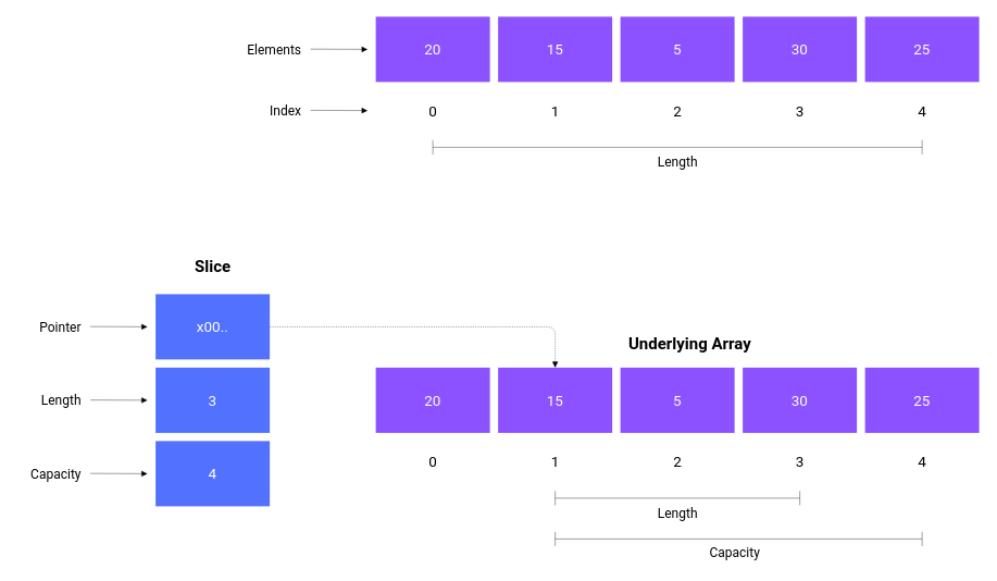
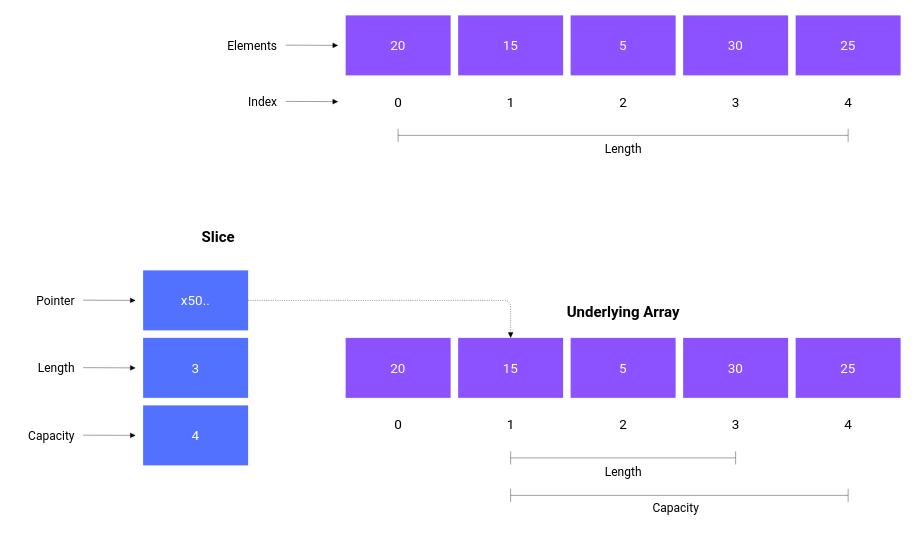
  <mxCell id="0" />
  <mxCell id="1" parent="0" />
  <mxCell id="2" value="&lt;font data-font-src=&quot;https://fonts.googleapis.com/css?family=Roboto&quot; style=&quot;font-size: 18px&quot; color=&quot;#ffffff&quot;&gt;20&lt;/font&gt;" style="rounded=0;whiteSpace=wrap;html=1;fillColor=#8c52ff;strokeColor=none;fontFamily=Roboto;fontSource=https%3A%2F%2Ffonts.googleapis.com%2Fcss%3Ffamily%3DRoboto;" parent="1" vertex="1"><mxGeometry x="460" y="20" width="140" height="80" as="geometry" /></mxCell>
  <mxCell id="3" value="&lt;font data-font-src=&quot;https://fonts.googleapis.com/css?family=Roboto&quot; style=&quot;font-size: 18px&quot; color=&quot;#ffffff&quot;&gt;15&lt;/font&gt;" style="rounded=0;whiteSpace=wrap;html=1;fillColor=#8c52ff;strokeColor=none;fontFamily=Roboto;fontSource=https%3A%2F%2Ffonts.googleapis.com%2Fcss%3Ffamily%3DRoboto;" parent="1" vertex="1"><mxGeometry x="610" y="20" width="140" height="80" as="geometry" /></mxCell>
  <mxCell id="4" value="&lt;font color=&quot;#ffffff&quot;&gt;&lt;span style=&quot;font-size: 18px&quot;&gt;5&lt;/span&gt;&lt;/font&gt;" style="rounded=0;whiteSpace=wrap;html=1;fillColor=#8c52ff;strokeColor=none;fontFamily=Roboto;fontSource=https%3A%2F%2Ffonts.googleapis.com%2Fcss%3Ffamily%3DRoboto;" parent="1" vertex="1"><mxGeometry x="760" y="20" width="140" height="80" as="geometry" /></mxCell>
  <mxCell id="5" value="&lt;font data-font-src=&quot;https://fonts.googleapis.com/css?family=Roboto&quot; style=&quot;font-size: 18px&quot; color=&quot;#ffffff&quot;&gt;30&lt;/font&gt;" style="rounded=0;whiteSpace=wrap;html=1;fillColor=#8c52ff;strokeColor=none;fontFamily=Roboto;fontSource=https%3A%2F%2Ffonts.googleapis.com%2Fcss%3Ffamily%3DRoboto;" parent="1" vertex="1"><mxGeometry x="910" y="20" width="140" height="80" as="geometry" /></mxCell>
  <mxCell id="6" value="&lt;font data-font-src=&quot;https://fonts.googleapis.com/css?family=Roboto&quot; style=&quot;font-size: 18px&quot; color=&quot;#ffffff&quot;&gt;25&lt;/font&gt;" style="rounded=0;whiteSpace=wrap;html=1;fillColor=#8c52ff;strokeColor=none;fontFamily=Roboto;fontSource=https%3A%2F%2Ffonts.googleapis.com%2Fcss%3Ffamily%3DRoboto;" parent="1" vertex="1"><mxGeometry x="1060" y="20" width="140" height="80" as="geometry" /></mxCell>
  <mxCell id="7" value="&lt;font color=&quot;#000000&quot; style=&quot;font-size: 16px;&quot;&gt;Elements&lt;/font&gt;" style="text;html=1;align=right;verticalAlign=middle;resizable=0;points=[];autosize=1;strokeColor=none;fillColor=none;fontSize=16;fontFamily=Roboto;fontColor=#FFFFFF;" parent="1" vertex="1"><mxGeometry x="290" y="50" width="80" height="20" as="geometry" /></mxCell>
  <mxCell id="8" value="&lt;font color=&quot;#000000&quot; style=&quot;font-size: 16px;&quot;&gt;Index&lt;/font&gt;" style="text;html=1;align=right;verticalAlign=middle;resizable=0;points=[];autosize=1;strokeColor=none;fillColor=none;fontSize=16;fontFamily=Roboto;fontColor=#FFFFFF;" parent="1" vertex="1"><mxGeometry x="320" y="125" width="50" height="20" as="geometry" /></mxCell>
  <mxCell id="9" value="&lt;font color=&quot;#000000&quot;&gt;0&lt;/font&gt;" style="text;html=1;align=center;verticalAlign=middle;resizable=0;points=[];autosize=1;strokeColor=none;fillColor=none;fontSize=18;fontFamily=Roboto;fontColor=#FFFFFF;" parent="1" vertex="1"><mxGeometry x="515" y="120" width="30" height="30" as="geometry" /></mxCell>
  <mxCell id="10" value="&lt;font color=&quot;#000000&quot;&gt;1&lt;/font&gt;" style="text;html=1;align=center;verticalAlign=middle;resizable=0;points=[];autosize=1;strokeColor=none;fillColor=none;fontSize=18;fontFamily=Roboto;fontColor=#FFFFFF;" parent="1" vertex="1"><mxGeometry x="665" y="120" width="30" height="30" as="geometry" /></mxCell>
  <mxCell id="11" value="&lt;font color=&quot;#000000&quot;&gt;2&lt;/font&gt;" style="text;html=1;align=center;verticalAlign=middle;resizable=0;points=[];autosize=1;strokeColor=none;fillColor=none;fontSize=18;fontFamily=Roboto;fontColor=#FFFFFF;" parent="1" vertex="1"><mxGeometry x="815" y="120" width="30" height="30" as="geometry" /></mxCell>
  <mxCell id="12" value="&lt;font color=&quot;#000000&quot;&gt;3&lt;/font&gt;" style="text;html=1;align=center;verticalAlign=middle;resizable=0;points=[];autosize=1;strokeColor=none;fillColor=none;fontSize=18;fontFamily=Roboto;fontColor=#FFFFFF;" parent="1" vertex="1"><mxGeometry x="965" y="120" width="30" height="30" as="geometry" /></mxCell>
  <mxCell id="13" value="&lt;font color=&quot;#000000&quot;&gt;4&lt;/font&gt;" style="text;html=1;align=center;verticalAlign=middle;resizable=0;points=[];autosize=1;strokeColor=none;fillColor=none;fontSize=18;fontFamily=Roboto;fontColor=#FFFFFF;" parent="1" vertex="1"><mxGeometry x="1115" y="120" width="30" height="30" as="geometry" /></mxCell>
  <mxCell id="14" value="" style="endArrow=block;html=1;rounded=0;fontFamily=Roboto;fontSource=https%3A%2F%2Ffonts.googleapis.com%2Fcss%3Ffamily%3DRoboto;fontSize=18;fontColor=#000000;strokeWidth=0.5;endFill=1;" parent="1" edge="1"><mxGeometry width="50" height="50" relative="1" as="geometry"><mxPoint x="380" y="134.7" as="sourcePoint" /><mxPoint x="450" y="135" as="targetPoint" /></mxGeometry></mxCell>
  <mxCell id="15" value="" style="endArrow=block;html=1;rounded=0;fontFamily=Roboto;fontSource=https%3A%2F%2Ffonts.googleapis.com%2Fcss%3Ffamily%3DRoboto;fontSize=18;fontColor=#000000;strokeWidth=0.5;endFill=1;" parent="1" edge="1"><mxGeometry width="50" height="50" relative="1" as="geometry"><mxPoint x="380" y="59.7" as="sourcePoint" /><mxPoint x="450" y="60" as="targetPoint" /></mxGeometry></mxCell>
  <mxCell id="16" value="" style="endArrow=baseDash;html=1;rounded=0;fontFamily=Roboto;fontSource=https%3A%2F%2Ffonts.googleapis.com%2Fcss%3Ffamily%3DRoboto;fontSize=18;fontColor=#000000;strokeWidth=0.5;endFill=0;startArrow=baseDash;startFill=0;startSize=16;endSize=16;" parent="1" edge="1"><mxGeometry width="50" height="50" relative="1" as="geometry"><mxPoint x="530" y="180" as="sourcePoint" /><mxPoint x="1130" y="180" as="targetPoint" /></mxGeometry></mxCell>
  <mxCell id="17" value="&lt;font color=&quot;#000000&quot; style=&quot;font-size: 16px;&quot;&gt;Length&lt;/font&gt;" style="text;html=1;align=center;verticalAlign=middle;resizable=0;points=[];autosize=1;strokeColor=none;fillColor=none;fontSize=16;fontFamily=Roboto;fontColor=#FFFFFF;" parent="1" vertex="1"><mxGeometry x="800" y="188" width="60" height="20" as="geometry" /></mxCell>
  <mxCell id="18" value="&lt;font data-font-src=&quot;https://fonts.googleapis.com/css?family=Roboto&quot; style=&quot;font-size: 18px&quot; color=&quot;#ffffff&quot;&gt;20&lt;/font&gt;" style="rounded=0;whiteSpace=wrap;html=1;fillColor=#8c52ff;strokeColor=none;fontFamily=Roboto;fontSource=https%3A%2F%2Ffonts.googleapis.com%2Fcss%3Ffamily%3DRoboto;" parent="1" vertex="1"><mxGeometry x="460" y="450" width="140" height="80" as="geometry" /></mxCell>
  <mxCell id="19" value="&lt;font data-font-src=&quot;https://fonts.googleapis.com/css?family=Roboto&quot; style=&quot;font-size: 18px&quot; color=&quot;#ffffff&quot;&gt;15&lt;/font&gt;" style="rounded=0;whiteSpace=wrap;html=1;fillColor=#8c52ff;strokeColor=none;fontFamily=Roboto;fontSource=https%3A%2F%2Ffonts.googleapis.com%2Fcss%3Ffamily%3DRoboto;" parent="1" vertex="1"><mxGeometry x="610" y="450" width="140" height="80" as="geometry" /></mxCell>
  <mxCell id="20" value="&lt;font color=&quot;#ffffff&quot;&gt;&lt;span style=&quot;font-size: 18px&quot;&gt;5&lt;/span&gt;&lt;/font&gt;" style="rounded=0;whiteSpace=wrap;html=1;fillColor=#8c52ff;strokeColor=none;fontFamily=Roboto;fontSource=https%3A%2F%2Ffonts.googleapis.com%2Fcss%3Ffamily%3DRoboto;" parent="1" vertex="1"><mxGeometry x="760" y="450" width="140" height="80" as="geometry" /></mxCell>
  <mxCell id="21" value="&lt;font data-font-src=&quot;https://fonts.googleapis.com/css?family=Roboto&quot; style=&quot;font-size: 18px&quot; color=&quot;#ffffff&quot;&gt;30&lt;/font&gt;" style="rounded=0;whiteSpace=wrap;html=1;fillColor=#8c52ff;strokeColor=none;fontFamily=Roboto;fontSource=https%3A%2F%2Ffonts.googleapis.com%2Fcss%3Ffamily%3DRoboto;" parent="1" vertex="1"><mxGeometry x="910" y="450" width="140" height="80" as="geometry" /></mxCell>
  <mxCell id="22" value="&lt;font data-font-src=&quot;https://fonts.googleapis.com/css?family=Roboto&quot; style=&quot;font-size: 18px&quot; color=&quot;#ffffff&quot;&gt;25&lt;/font&gt;" style="rounded=0;whiteSpace=wrap;html=1;fillColor=#8c52ff;strokeColor=none;fontFamily=Roboto;fontSource=https%3A%2F%2Ffonts.googleapis.com%2Fcss%3Ffamily%3DRoboto;" parent="1" vertex="1"><mxGeometry x="1060" y="450" width="140" height="80" as="geometry" /></mxCell>
  <mxCell id="23" value="&lt;font color=&quot;#000000&quot; style=&quot;font-size: 16px;&quot;&gt;Pointer&lt;/font&gt;" style="text;html=1;align=right;verticalAlign=middle;resizable=0;points=[];autosize=1;strokeColor=none;fillColor=none;fontSize=16;fontFamily=Roboto;fontColor=#FFFFFF;" parent="1" vertex="1"><mxGeometry x="30" y="390" width="70" height="20" as="geometry" /></mxCell>
  <mxCell id="24" value="&lt;font color=&quot;#000000&quot;&gt;0&lt;/font&gt;" style="text;html=1;align=center;verticalAlign=middle;resizable=0;points=[];autosize=1;strokeColor=none;fillColor=none;fontSize=18;fontFamily=Roboto;fontColor=#FFFFFF;" parent="1" vertex="1"><mxGeometry x="515" y="550" width="30" height="30" as="geometry" /></mxCell>
  <mxCell id="25" value="&lt;font color=&quot;#000000&quot;&gt;1&lt;/font&gt;" style="text;html=1;align=center;verticalAlign=middle;resizable=0;points=[];autosize=1;strokeColor=none;fillColor=none;fontSize=18;fontFamily=Roboto;fontColor=#FFFFFF;" parent="1" vertex="1"><mxGeometry x="665" y="550" width="30" height="30" as="geometry" /></mxCell>
  <mxCell id="26" value="&lt;font color=&quot;#000000&quot;&gt;2&lt;/font&gt;" style="text;html=1;align=center;verticalAlign=middle;resizable=0;points=[];autosize=1;strokeColor=none;fillColor=none;fontSize=18;fontFamily=Roboto;fontColor=#FFFFFF;" parent="1" vertex="1"><mxGeometry x="815" y="550" width="30" height="30" as="geometry" /></mxCell>
  <mxCell id="27" value="&lt;font color=&quot;#000000&quot;&gt;3&lt;/font&gt;" style="text;html=1;align=center;verticalAlign=middle;resizable=0;points=[];autosize=1;strokeColor=none;fillColor=none;fontSize=18;fontFamily=Roboto;fontColor=#FFFFFF;" parent="1" vertex="1"><mxGeometry x="965" y="550" width="30" height="30" as="geometry" /></mxCell>
  <mxCell id="28" value="&lt;font color=&quot;#000000&quot;&gt;4&lt;/font&gt;" style="text;html=1;align=center;verticalAlign=middle;resizable=0;points=[];autosize=1;strokeColor=none;fillColor=none;fontSize=18;fontFamily=Roboto;fontColor=#FFFFFF;" parent="1" vertex="1"><mxGeometry x="1115" y="550" width="30" height="30" as="geometry" /></mxCell>
  <mxCell id="29" value="" style="endArrow=block;html=1;fontFamily=Roboto;fontSource=https%3A%2F%2Ffonts.googleapis.com%2Fcss%3Ffamily%3DRoboto;fontSize=18;fontColor=#000000;strokeWidth=0.5;endFill=1;exitX=1;exitY=0.5;exitDx=0;exitDy=0;entryX=0.5;entryY=0;entryDx=0;entryDy=0;rounded=1;dashed=1;" parent="1" source="37" target="19" edge="1"><mxGeometry width="50" height="50" relative="1" as="geometry"><mxPoint x="220" y="319.7" as="sourcePoint" /><mxPoint x="430" y="270" as="targetPoint" /><Array as="points"><mxPoint x="680" y="400" /></Array></mxGeometry></mxCell>
  <mxCell id="30" value="" style="endArrow=block;html=1;rounded=0;fontFamily=Roboto;fontSource=https%3A%2F%2Ffonts.googleapis.com%2Fcss%3Ffamily%3DRoboto;fontSize=18;fontColor=#000000;strokeWidth=0.5;endFill=1;" parent="1" edge="1"><mxGeometry width="50" height="50" relative="1" as="geometry"><mxPoint x="110" y="399.7" as="sourcePoint" /><mxPoint x="180" y="400" as="targetPoint" /></mxGeometry></mxCell>
  <mxCell id="31" value="" style="endArrow=baseDash;html=1;rounded=0;fontFamily=Roboto;fontSource=https%3A%2F%2Ffonts.googleapis.com%2Fcss%3Ffamily%3DRoboto;fontSize=18;fontColor=#000000;strokeWidth=0.5;endFill=0;startArrow=baseDash;startFill=0;startSize=16;endSize=16;" parent="1" edge="1"><mxGeometry width="50" height="50" relative="1" as="geometry"><mxPoint x="680" y="610" as="sourcePoint" /><mxPoint x="980" y="610" as="targetPoint" /></mxGeometry></mxCell>
  <mxCell id="32" value="&lt;font color=&quot;#000000&quot; style=&quot;font-size: 16px&quot;&gt;Length&lt;/font&gt;" style="text;html=1;align=center;verticalAlign=middle;resizable=0;points=[];autosize=1;strokeColor=none;fillColor=none;fontSize=18;fontFamily=Roboto;fontColor=#FFFFFF;" parent="1" vertex="1"><mxGeometry x="800" y="612" width="60" height="30" as="geometry" /></mxCell>
- <mxCell id="33" value="&lt;font color=&quot;#000000&quot; style=&quot;font-size: 20px;&quot;&gt;Underlying Array&lt;/font&gt;" style="text;html=1;align=center;verticalAlign=middle;resizable=0;points=[];autosize=1;strokeColor=none;fillColor=none;fontSize=20;fontFamily=Roboto;fontColor=#FFFFFF;fontStyle=1" parent="1" vertex="1"><mxGeometry x="765" y="405" width="160" height="30" as="geometry" /></mxCell>
+ <mxCell id="33" value="&lt;font color=&quot;#000000&quot; style=&quot;font-size: 20px;&quot;&gt;Underlying Array&lt;/font&gt;" style="text;html=1;align=center;verticalAlign=middle;resizable=0;points=[];autosize=1;strokeColor=none;fillColor=none;fontSize=20;fontFamily=Roboto;fontColor=#FFFFFF;fontStyle=1" parent="1" vertex="1"><mxGeometry x="750" y="400" width="160" height="30" as="geometry" /></mxCell>
  <mxCell id="34" value="" style="endArrow=baseDash;html=1;rounded=0;fontFamily=Roboto;fontSource=https%3A%2F%2Ffonts.googleapis.com%2Fcss%3Ffamily%3DRoboto;fontSize=18;fontColor=#000000;strokeWidth=0.5;endFill=0;startArrow=baseDash;startFill=0;startSize=16;endSize=16;" parent="1" edge="1"><mxGeometry width="50" height="50" relative="1" as="geometry"><mxPoint x="680" y="660" as="sourcePoint" /><mxPoint x="1130" y="660" as="targetPoint" /></mxGeometry></mxCell>
  <mxCell id="35" value="&lt;font color=&quot;#000000&quot; style=&quot;font-size: 16px&quot;&gt;Capacity&lt;/font&gt;" style="text;html=1;align=center;verticalAlign=middle;resizable=0;points=[];autosize=1;strokeColor=none;fillColor=none;fontSize=18;fontFamily=Roboto;fontColor=#FFFFFF;" parent="1" vertex="1"><mxGeometry x="860" y="660" width="80" height="30" as="geometry" /></mxCell>
  <mxCell id="36" value="&lt;font data-font-src=&quot;https://fonts.googleapis.com/css?family=Roboto&quot; style=&quot;font-size: 18px&quot; color=&quot;#ffffff&quot;&gt;3&lt;/font&gt;" style="rounded=0;whiteSpace=wrap;html=1;fillColor=#5271ff;strokeColor=none;fontFamily=Roboto;fontSource=https%3A%2F%2Ffonts.googleapis.com%2Fcss%3Ffamily%3DRoboto;" parent="1" vertex="1"><mxGeometry x="190" y="450" width="140" height="80" as="geometry" /></mxCell>
- <mxCell id="37" value="&lt;font data-font-src=&quot;https://fonts.googleapis.com/css?family=Roboto&quot; style=&quot;font-size: 18px&quot; color=&quot;#ffffff&quot;&gt;x00..&lt;/font&gt;" style="rounded=0;whiteSpace=wrap;html=1;fillColor=#5271ff;strokeColor=none;fontFamily=Roboto;fontSource=https%3A%2F%2Ffonts.googleapis.com%2Fcss%3Ffamily%3DRoboto;" parent="1" vertex="1"><mxGeometry x="190" y="360" width="140" height="80" as="geometry" /></mxCell>
+ <mxCell id="37" value="&lt;font data-font-src=&quot;https://fonts.googleapis.com/css?family=Roboto&quot; style=&quot;font-size: 18px&quot; color=&quot;#ffffff&quot;&gt;x50..&lt;/font&gt;" style="rounded=0;whiteSpace=wrap;html=1;fillColor=#5271ff;strokeColor=none;fontFamily=Roboto;fontSource=https%3A%2F%2Ffonts.googleapis.com%2Fcss%3Ffamily%3DRoboto;" parent="1" vertex="1"><mxGeometry x="190" y="360" width="140" height="80" as="geometry" /></mxCell>
  <mxCell id="38" value="&lt;font data-font-src=&quot;https://fonts.googleapis.com/css?family=Roboto&quot; style=&quot;font-size: 18px&quot; color=&quot;#ffffff&quot;&gt;4&lt;/font&gt;" style="rounded=0;whiteSpace=wrap;html=1;fillColor=#5271ff;strokeColor=none;fontFamily=Roboto;fontSource=https%3A%2F%2Ffonts.googleapis.com%2Fcss%3Ffamily%3DRoboto;" parent="1" vertex="1"><mxGeometry x="190" y="540" width="140" height="80" as="geometry" /></mxCell>
  <mxCell id="39" value="&lt;font color=&quot;#000000&quot; style=&quot;font-size: 16px;&quot;&gt;Length&lt;/font&gt;" style="text;html=1;align=right;verticalAlign=middle;resizable=0;points=[];autosize=1;strokeColor=none;fillColor=none;fontSize=16;fontFamily=Roboto;fontColor=#FFFFFF;" parent="1" vertex="1"><mxGeometry x="40" y="480" width="60" height="20" as="geometry" /></mxCell>
  <mxCell id="40" value="" style="endArrow=block;html=1;rounded=0;fontFamily=Roboto;fontSource=https%3A%2F%2Ffonts.googleapis.com%2Fcss%3Ffamily%3DRoboto;fontSize=18;fontColor=#000000;strokeWidth=0.5;endFill=1;" parent="1" edge="1"><mxGeometry width="50" height="50" relative="1" as="geometry"><mxPoint x="110" y="489.7" as="sourcePoint" /><mxPoint x="180" y="490" as="targetPoint" /></mxGeometry></mxCell>
  <mxCell id="41" value="&lt;font color=&quot;#000000&quot; style=&quot;font-size: 16px;&quot;&gt;Capacity&lt;/font&gt;" style="text;html=1;align=right;verticalAlign=middle;resizable=0;points=[];autosize=1;strokeColor=none;fillColor=none;fontSize=16;fontFamily=Roboto;fontColor=#FFFFFF;" parent="1" vertex="1"><mxGeometry x="20" y="570" width="80" height="20" as="geometry" /></mxCell>
  <mxCell id="42" value="" style="endArrow=block;html=1;rounded=0;fontFamily=Roboto;fontSource=https%3A%2F%2Ffonts.googleapis.com%2Fcss%3Ffamily%3DRoboto;fontSize=18;fontColor=#000000;strokeWidth=0.5;endFill=1;" parent="1" edge="1"><mxGeometry width="50" height="50" relative="1" as="geometry"><mxPoint x="110" y="579.7" as="sourcePoint" /><mxPoint x="180" y="580" as="targetPoint" /></mxGeometry></mxCell>
- <mxCell id="43" value="&lt;font color=&quot;#000000&quot; style=&quot;font-size: 20px;&quot;&gt;Slice&lt;/font&gt;" style="text;html=1;align=center;verticalAlign=middle;resizable=0;points=[];autosize=1;strokeColor=none;fillColor=none;fontSize=20;fontFamily=Roboto;fontColor=#FFFFFF;fontStyle=1" parent="1" vertex="1"><mxGeometry x="230" y="310" width="60" height="30" as="geometry" /></mxCell>
+ <mxCell id="43" value="&lt;font color=&quot;#000000&quot; style=&quot;font-size: 20px;&quot;&gt;Slice&lt;/font&gt;" style="text;html=1;align=center;verticalAlign=middle;resizable=0;points=[];autosize=1;strokeColor=none;fillColor=none;fontSize=20;fontFamily=Roboto;fontColor=#FFFFFF;fontStyle=1" parent="1" vertex="1"><mxGeometry x="260" y="300" width="60" height="30" as="geometry" /></mxCell>
